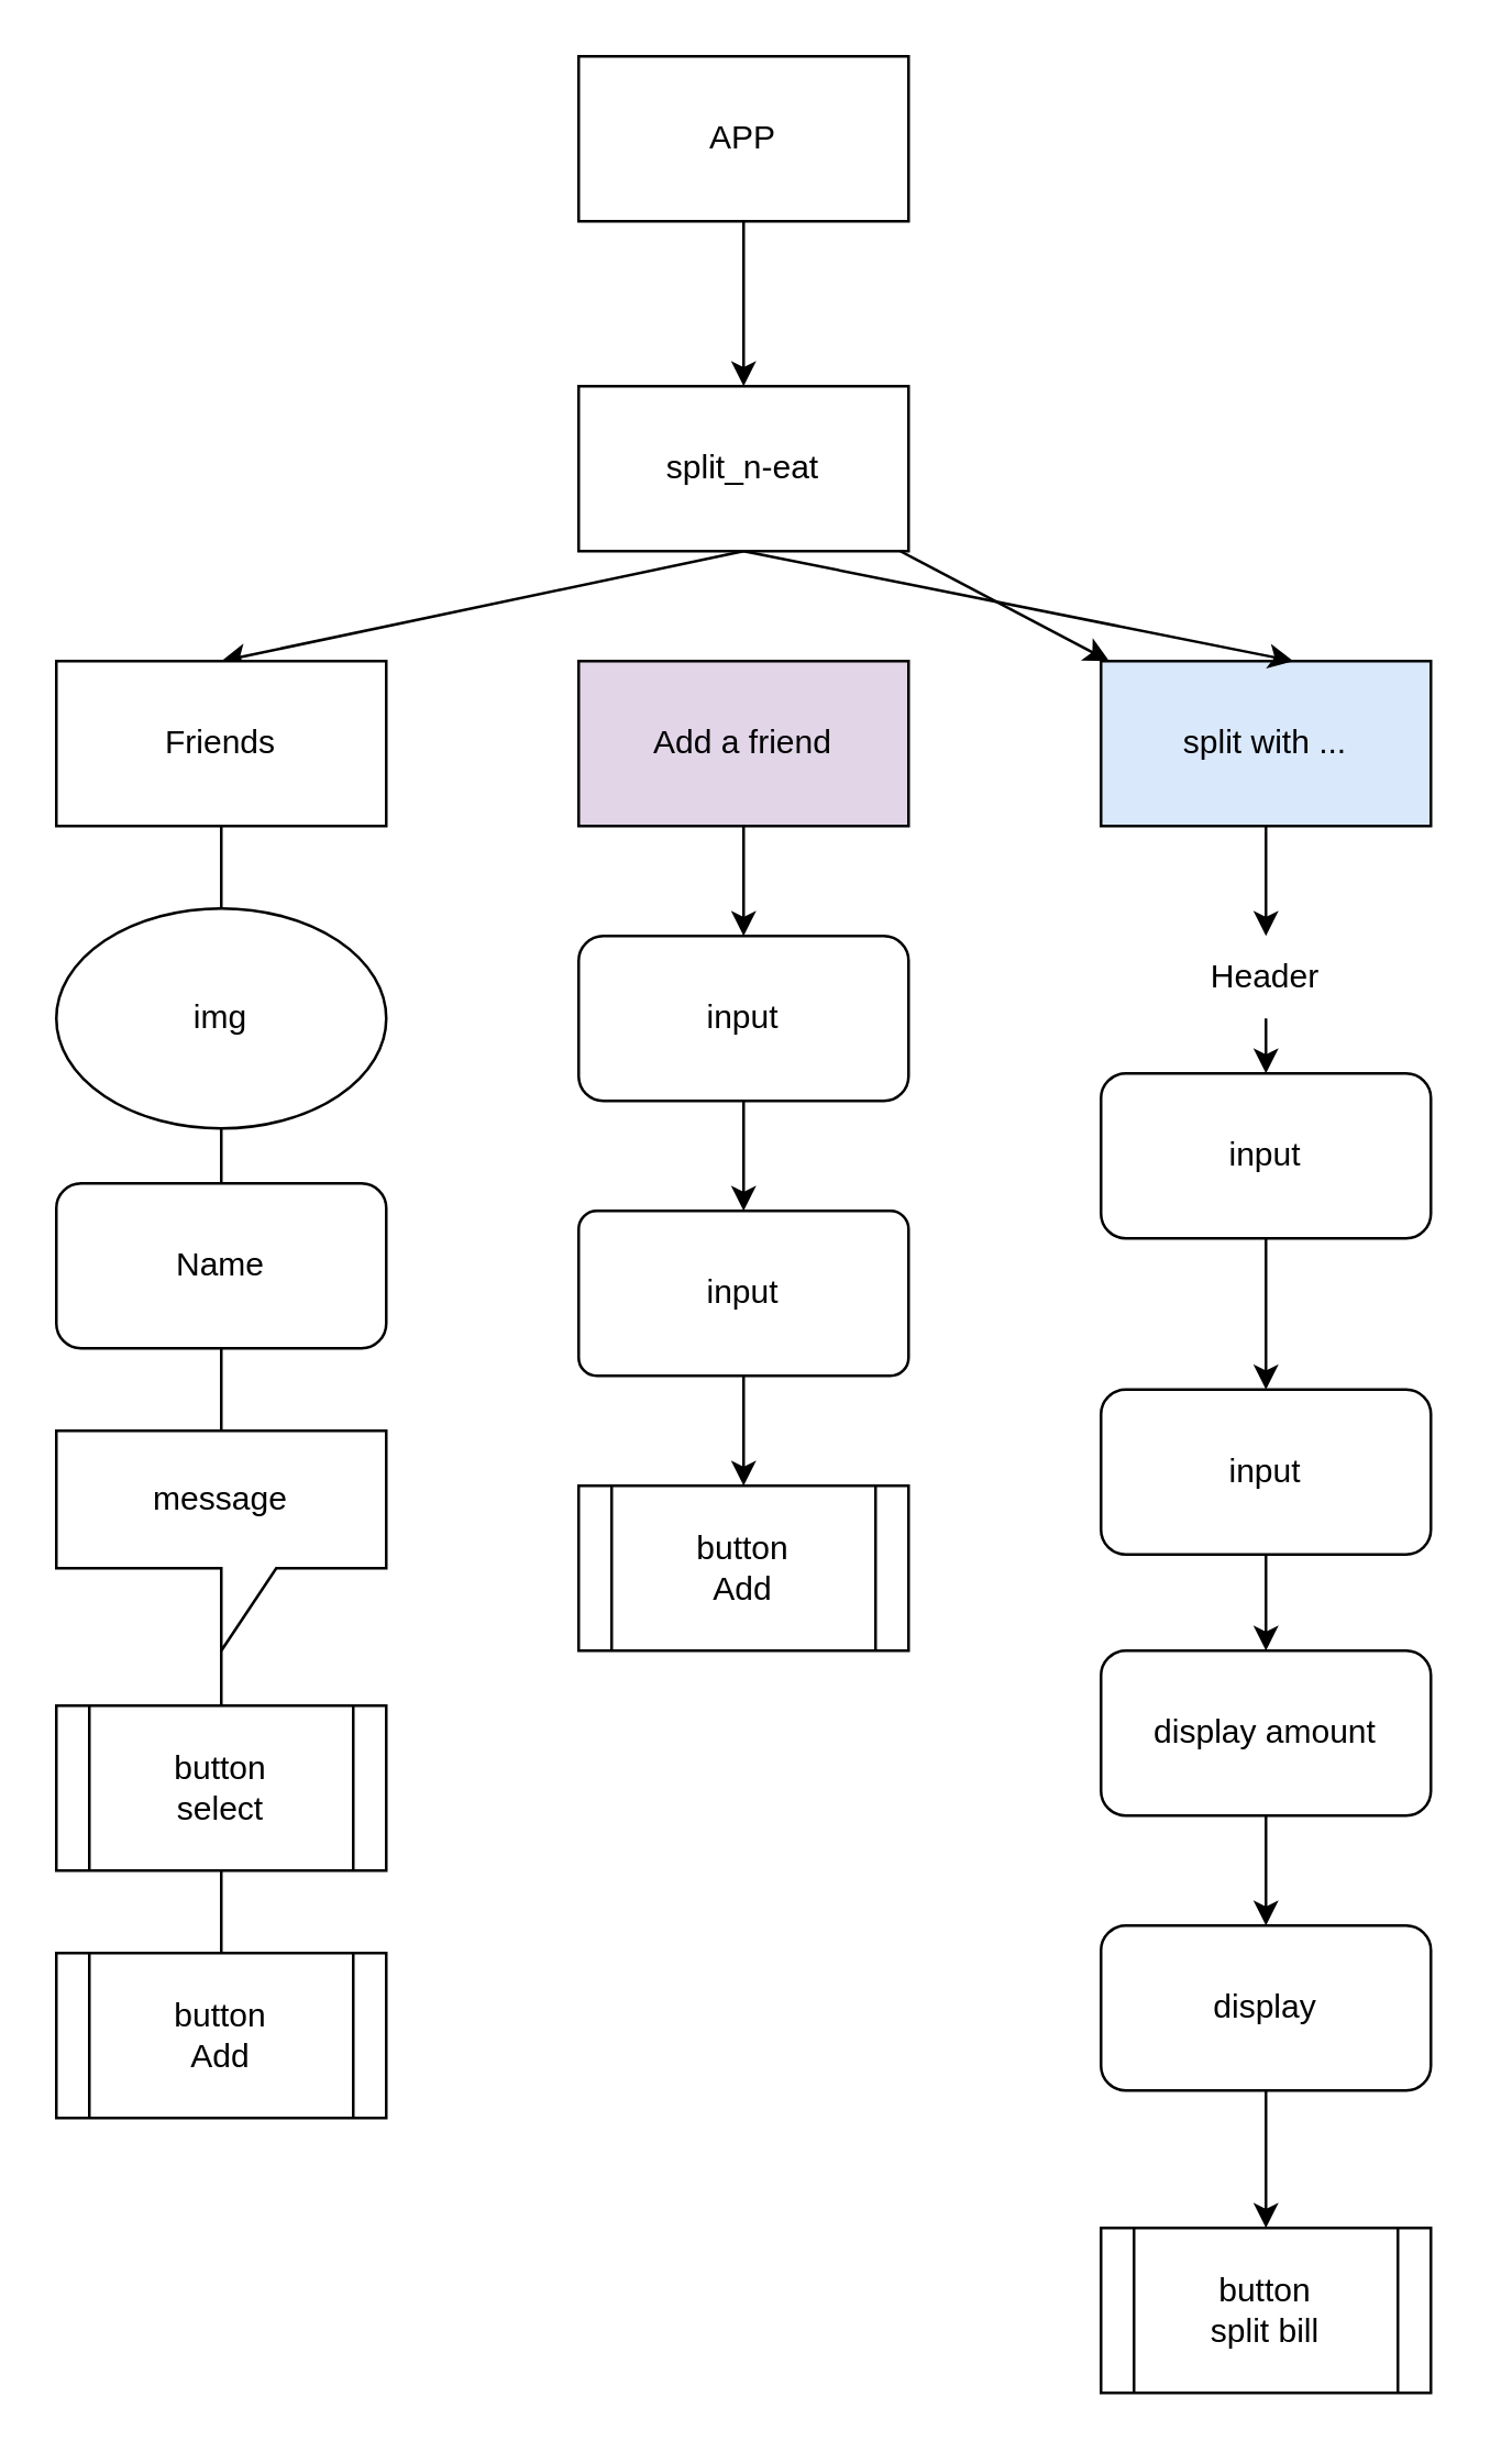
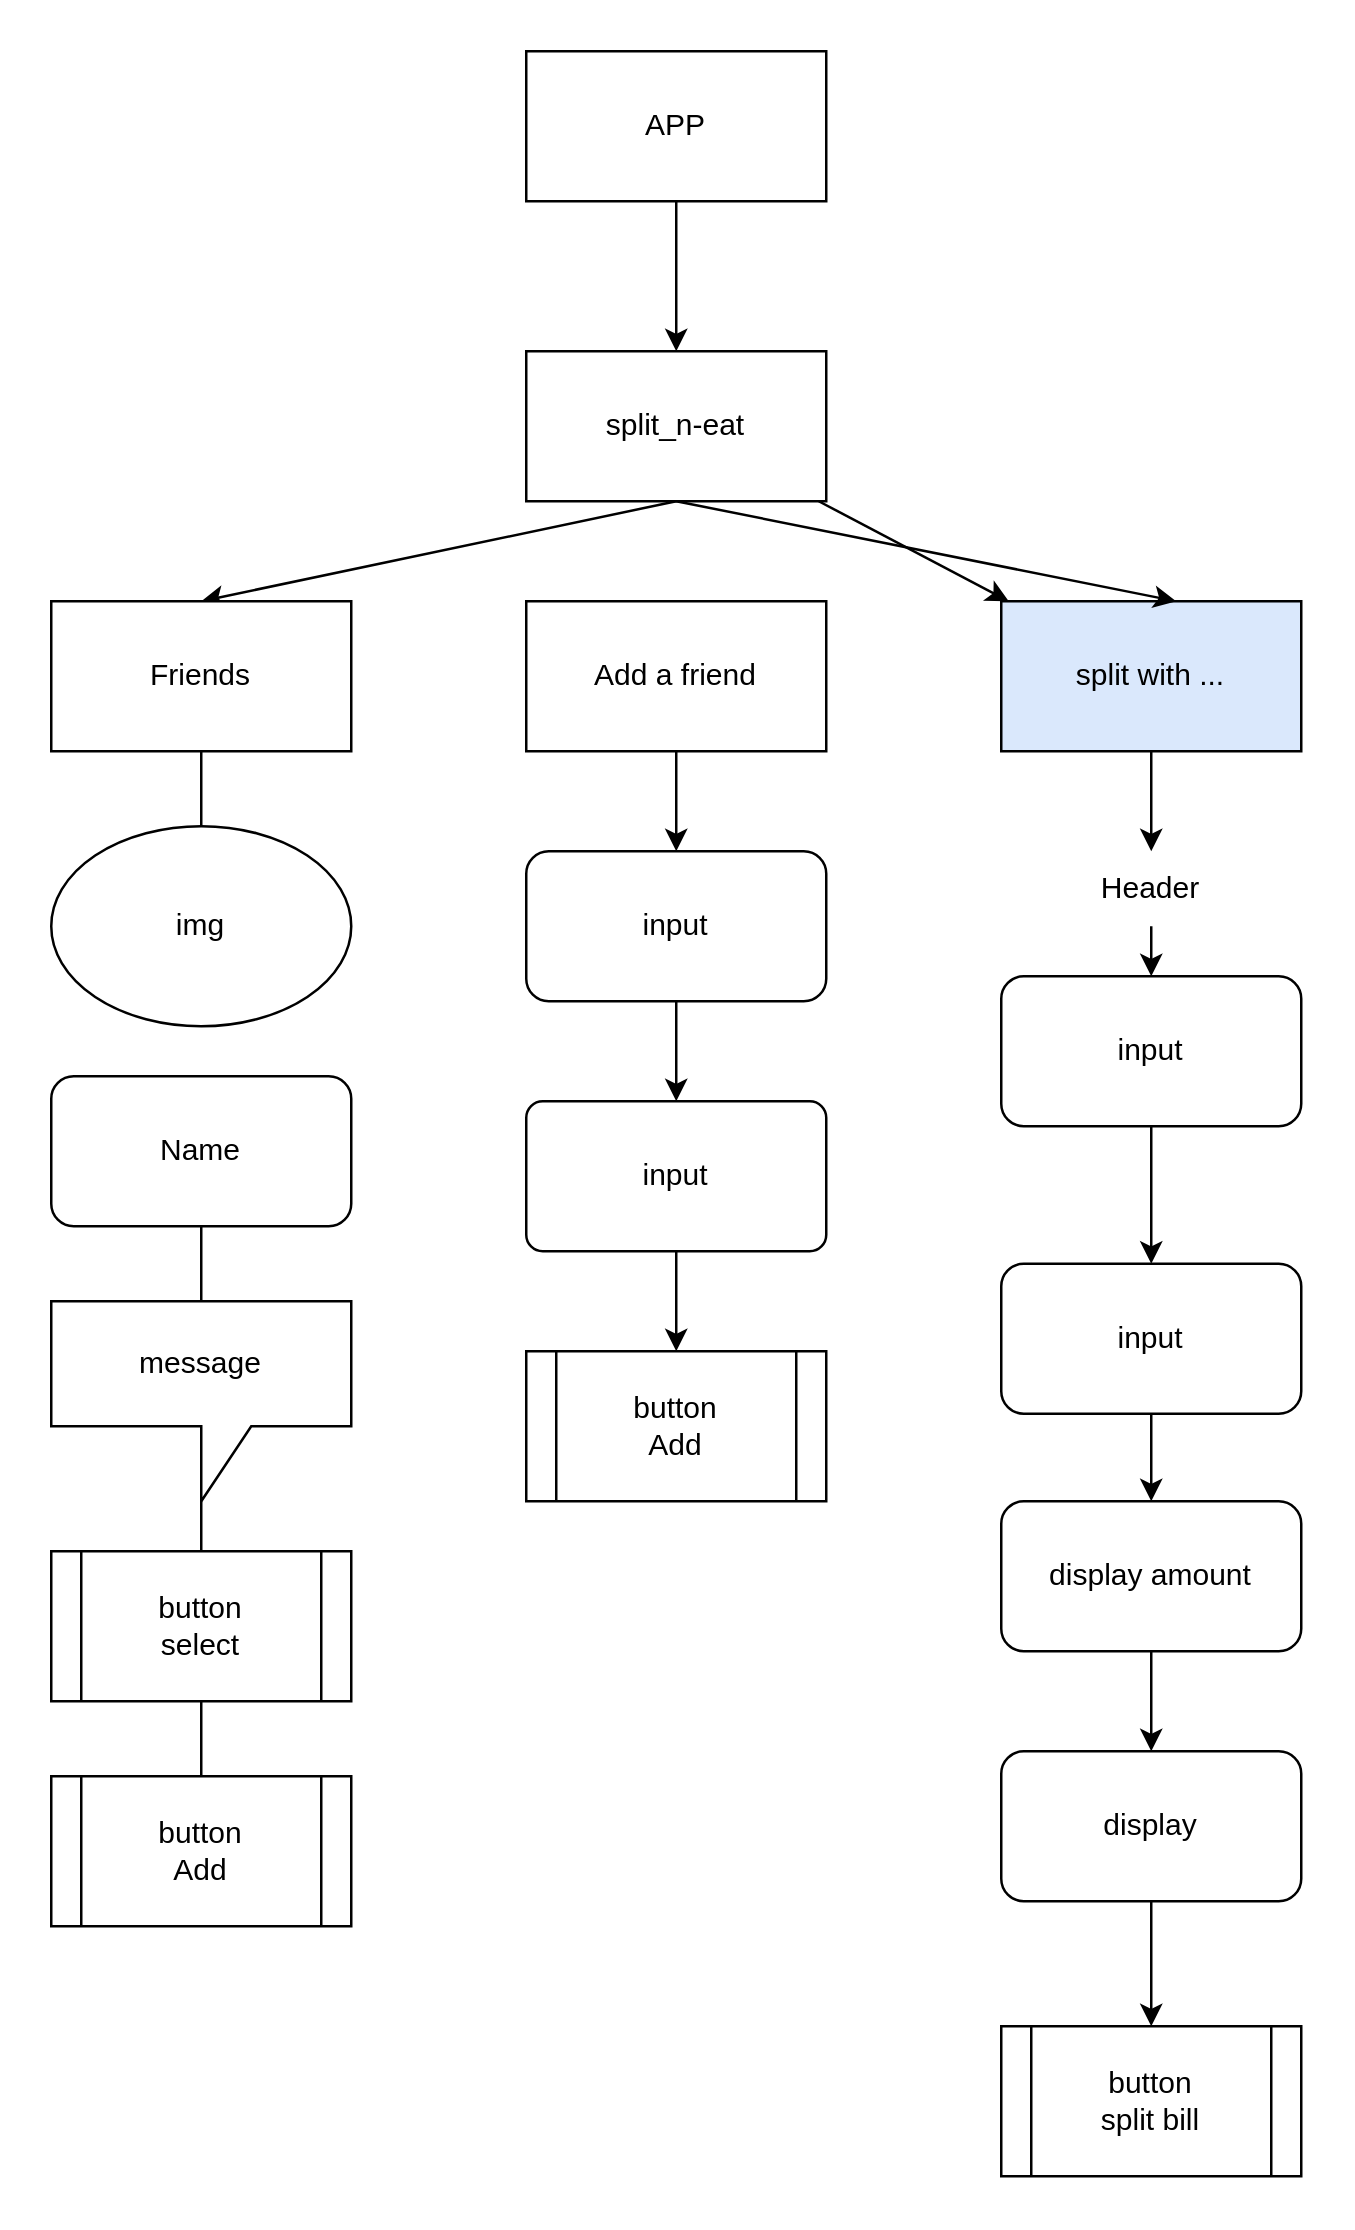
  <mxCell id="0" />
  <mxCell id="1" parent="0" />
  <mxCell id="2" value="APP" style="rounded=0;whiteSpace=wrap;html=1;" vertex="1" parent="1"><mxGeometry x="210" y="20" width="120" height="60" as="geometry" /></mxCell>
  <mxCell id="3" value="" style="endArrow=classic;html=1;exitX=0.5;exitY=1;exitDx=0;exitDy=0;entryX=0.5;entryY=0;entryDx=0;entryDy=0;" edge="1" parent="1" source="2" target="5"><mxGeometry width="50" height="50" relative="1" as="geometry"><mxPoint x="90" y="160" as="sourcePoint" /><mxPoint x="50" y="140" as="targetPoint" /></mxGeometry></mxCell>
  <mxCell id="4" value="" style="endArrow=classic;html=1;exitX=0.5;exitY=1;exitDx=0;exitDy=0;entryX=0.5;entryY=0;entryDx=0;entryDy=0;" edge="1" parent="1" source="5" target="6"><mxGeometry width="50" height="50" relative="1" as="geometry"><mxPoint x="60" y="200" as="sourcePoint" /><mxPoint x="130" y="260" as="targetPoint" /></mxGeometry></mxCell>
  <mxCell id="5" value="split_n-eat" style="rounded=0;whiteSpace=wrap;html=1;" vertex="1" parent="1"><mxGeometry x="210" y="140" width="120" height="60" as="geometry" /></mxCell>
  <mxCell id="6" value="Friends" style="rounded=0;whiteSpace=wrap;html=1;" vertex="1" parent="1"><mxGeometry x="20" y="240" width="120" height="60" as="geometry" /></mxCell>
  <mxCell id="7" style="edgeStyle=none;html=1;exitX=0.5;exitY=1;exitDx=0;exitDy=0;entryX=0.5;entryY=0;entryDx=0;entryDy=0;" edge="1" parent="1" source="8" target="24"><mxGeometry relative="1" as="geometry" /></mxCell>
- <mxCell id="8" value="Add a friend" style="rounded=0;whiteSpace=wrap;html=1;fillColor=#e1d5e7;" vertex="1" parent="1"><mxGeometry x="210" y="240" width="120" height="60" as="geometry" /></mxCell>
+ <mxCell id="8" value="Add a friend" style="rounded=0;whiteSpace=wrap;html=1;" vertex="1" parent="1"><mxGeometry x="210" y="240" width="120" height="60" as="geometry" /></mxCell>
  <mxCell id="9" style="edgeStyle=none;html=1;exitX=0.5;exitY=1;exitDx=0;exitDy=0;entryX=0.5;entryY=0;entryDx=0;entryDy=0;" edge="1" parent="1" source="10" target="29"><mxGeometry relative="1" as="geometry"><mxPoint x="460" y="320" as="targetPoint" /></mxGeometry></mxCell>
  <mxCell id="10" value="split with ..." style="rounded=0;whiteSpace=wrap;html=1;fillColor=#dae8fc;" vertex="1" parent="1"><mxGeometry x="400" y="240" width="120" height="60" as="geometry" /></mxCell>
  <mxCell id="11" value="" style="endArrow=classic;html=1;" edge="1" parent="1" source="5" target="10"><mxGeometry width="50" height="50" relative="1" as="geometry"><mxPoint x="220" y="550" as="sourcePoint" /><mxPoint x="270" y="500" as="targetPoint" /></mxGeometry></mxCell>
  <mxCell id="12" value="" style="endArrow=classic;html=1;entryX=0.583;entryY=0;entryDx=0;entryDy=0;entryPerimeter=0;" edge="1" parent="1" target="10"><mxGeometry width="50" height="50" relative="1" as="geometry"><mxPoint x="270" y="200" as="sourcePoint" /><mxPoint x="280" y="510" as="targetPoint" /></mxGeometry></mxCell>
  <mxCell id="13" value="img" style="ellipse;whiteSpace=wrap;html=1;" vertex="1" parent="1"><mxGeometry x="20" y="330" width="120" height="80" as="geometry" /></mxCell>
  <mxCell id="14" value="button&lt;br&gt;select" style="shape=process;whiteSpace=wrap;html=1;backgroundOutline=1;" vertex="1" parent="1"><mxGeometry x="20" y="620" width="120" height="60" as="geometry" /></mxCell>
  <mxCell id="15" value="message" style="shape=callout;whiteSpace=wrap;html=1;perimeter=calloutPerimeter;" vertex="1" parent="1"><mxGeometry x="20" y="520" width="120" height="80" as="geometry" /></mxCell>
  <mxCell id="16" value="Name" style="rounded=1;whiteSpace=wrap;html=1;" vertex="1" parent="1"><mxGeometry x="20" y="430" width="120" height="60" as="geometry" /></mxCell>
  <mxCell id="17" value="" style="endArrow=none;html=1;entryX=0.5;entryY=1;entryDx=0;entryDy=0;exitX=0.5;exitY=0;exitDx=0;exitDy=0;" edge="1" parent="1" source="13" target="6"><mxGeometry width="50" height="50" relative="1" as="geometry"><mxPoint x="220" y="550" as="sourcePoint" /><mxPoint x="270" y="500" as="targetPoint" /></mxGeometry></mxCell>
- <mxCell id="18" value="" style="endArrow=none;html=1;entryX=0.5;entryY=1;entryDx=0;entryDy=0;exitX=0.5;exitY=0;exitDx=0;exitDy=0;" edge="1" parent="1" source="16" target="13"><mxGeometry width="50" height="50" relative="1" as="geometry"><mxPoint x="230" y="560" as="sourcePoint" /><mxPoint x="280" y="510" as="targetPoint" /></mxGeometry></mxCell>
  <mxCell id="19" value="" style="endArrow=none;html=1;entryX=0.5;entryY=1;entryDx=0;entryDy=0;exitX=0.5;exitY=0;exitDx=0;exitDy=0;exitPerimeter=0;" edge="1" parent="1" source="15" target="16"><mxGeometry width="50" height="50" relative="1" as="geometry"><mxPoint x="240" y="570" as="sourcePoint" /><mxPoint x="290" y="520" as="targetPoint" /></mxGeometry></mxCell>
  <mxCell id="20" value="" style="endArrow=none;html=1;entryX=0;entryY=0;entryDx=60;entryDy=80;entryPerimeter=0;exitX=0.5;exitY=0;exitDx=0;exitDy=0;" edge="1" parent="1" source="14" target="15"><mxGeometry width="50" height="50" relative="1" as="geometry"><mxPoint x="250" y="580" as="sourcePoint" /><mxPoint x="300" y="530" as="targetPoint" /></mxGeometry></mxCell>
  <mxCell id="21" value="button&lt;br&gt;Add" style="shape=process;whiteSpace=wrap;html=1;backgroundOutline=1;" vertex="1" parent="1"><mxGeometry x="20" y="710" width="120" height="60" as="geometry" /></mxCell>
  <mxCell id="22" value="" style="endArrow=none;html=1;entryX=0.5;entryY=0;entryDx=0;entryDy=0;exitX=0.5;exitY=1;exitDx=0;exitDy=0;" edge="1" parent="1" source="14" target="21"><mxGeometry width="50" height="50" relative="1" as="geometry"><mxPoint x="90" y="440" as="sourcePoint" /><mxPoint x="90" y="420" as="targetPoint" /></mxGeometry></mxCell>
  <mxCell id="23" style="edgeStyle=none;html=1;exitX=0.5;exitY=1;exitDx=0;exitDy=0;entryX=0.5;entryY=0;entryDx=0;entryDy=0;" edge="1" parent="1" source="24" target="26"><mxGeometry relative="1" as="geometry" /></mxCell>
  <mxCell id="24" value="input" style="rounded=1;whiteSpace=wrap;html=1;" vertex="1" parent="1"><mxGeometry x="210" y="340" width="120" height="60" as="geometry" /></mxCell>
  <mxCell id="25" style="edgeStyle=none;html=1;exitX=0.5;exitY=1;exitDx=0;exitDy=0;entryX=0.5;entryY=0;entryDx=0;entryDy=0;" edge="1" parent="1" source="26" target="27"><mxGeometry relative="1" as="geometry" /></mxCell>
  <mxCell id="26" value="input" style="rounded=1;whiteSpace=wrap;html=1;arcSize=11;" vertex="1" parent="1"><mxGeometry x="210" y="440" width="120" height="60" as="geometry" /></mxCell>
  <mxCell id="27" value="button&lt;br&gt;Add" style="shape=process;whiteSpace=wrap;html=1;backgroundOutline=1;" vertex="1" parent="1"><mxGeometry x="210" y="540" width="120" height="60" as="geometry" /></mxCell>
  <mxCell id="28" style="edgeStyle=none;html=1;exitX=0.5;exitY=1;exitDx=0;exitDy=0;entryX=0.5;entryY=0;entryDx=0;entryDy=0;" edge="1" parent="1" source="29" target="33"><mxGeometry relative="1" as="geometry" /></mxCell>
  <mxCell id="29" value="Header" style="text;html=1;strokeColor=none;fillColor=none;align=center;verticalAlign=middle;whiteSpace=wrap;rounded=0;" vertex="1" parent="1"><mxGeometry x="430" y="340" width="60" height="30" as="geometry" /></mxCell>
  <mxCell id="30" style="edgeStyle=none;html=1;exitX=0.5;exitY=1;exitDx=0;exitDy=0;" edge="1" parent="1" source="31" target="35"><mxGeometry relative="1" as="geometry" /></mxCell>
  <mxCell id="31" value="input" style="rounded=1;whiteSpace=wrap;html=1;" vertex="1" parent="1"><mxGeometry x="400" y="505" width="120" height="60" as="geometry" /></mxCell>
  <mxCell id="32" style="edgeStyle=none;html=1;exitX=0.5;exitY=1;exitDx=0;exitDy=0;entryX=0.5;entryY=0;entryDx=0;entryDy=0;" edge="1" parent="1" source="33" target="31"><mxGeometry relative="1" as="geometry" /></mxCell>
  <mxCell id="33" value="input" style="rounded=1;whiteSpace=wrap;html=1;" vertex="1" parent="1"><mxGeometry x="400" y="390" width="120" height="60" as="geometry" /></mxCell>
  <mxCell id="34" style="edgeStyle=none;html=1;exitX=0.5;exitY=1;exitDx=0;exitDy=0;entryX=0.5;entryY=0;entryDx=0;entryDy=0;" edge="1" parent="1" source="35" target="37"><mxGeometry relative="1" as="geometry" /></mxCell>
  <mxCell id="35" value="display amount" style="rounded=1;whiteSpace=wrap;html=1;" vertex="1" parent="1"><mxGeometry x="400" y="600" width="120" height="60" as="geometry" /></mxCell>
  <mxCell id="36" style="edgeStyle=none;html=1;exitX=0.5;exitY=1;exitDx=0;exitDy=0;entryX=0.5;entryY=0;entryDx=0;entryDy=0;" edge="1" parent="1" source="37" target="38"><mxGeometry relative="1" as="geometry" /></mxCell>
  <mxCell id="37" value="display" style="rounded=1;whiteSpace=wrap;html=1;" vertex="1" parent="1"><mxGeometry x="400" y="700" width="120" height="60" as="geometry" /></mxCell>
  <mxCell id="38" value="button&lt;br&gt;split bill" style="shape=process;whiteSpace=wrap;html=1;backgroundOutline=1;" vertex="1" parent="1"><mxGeometry x="400" y="810" width="120" height="60" as="geometry" /></mxCell>
